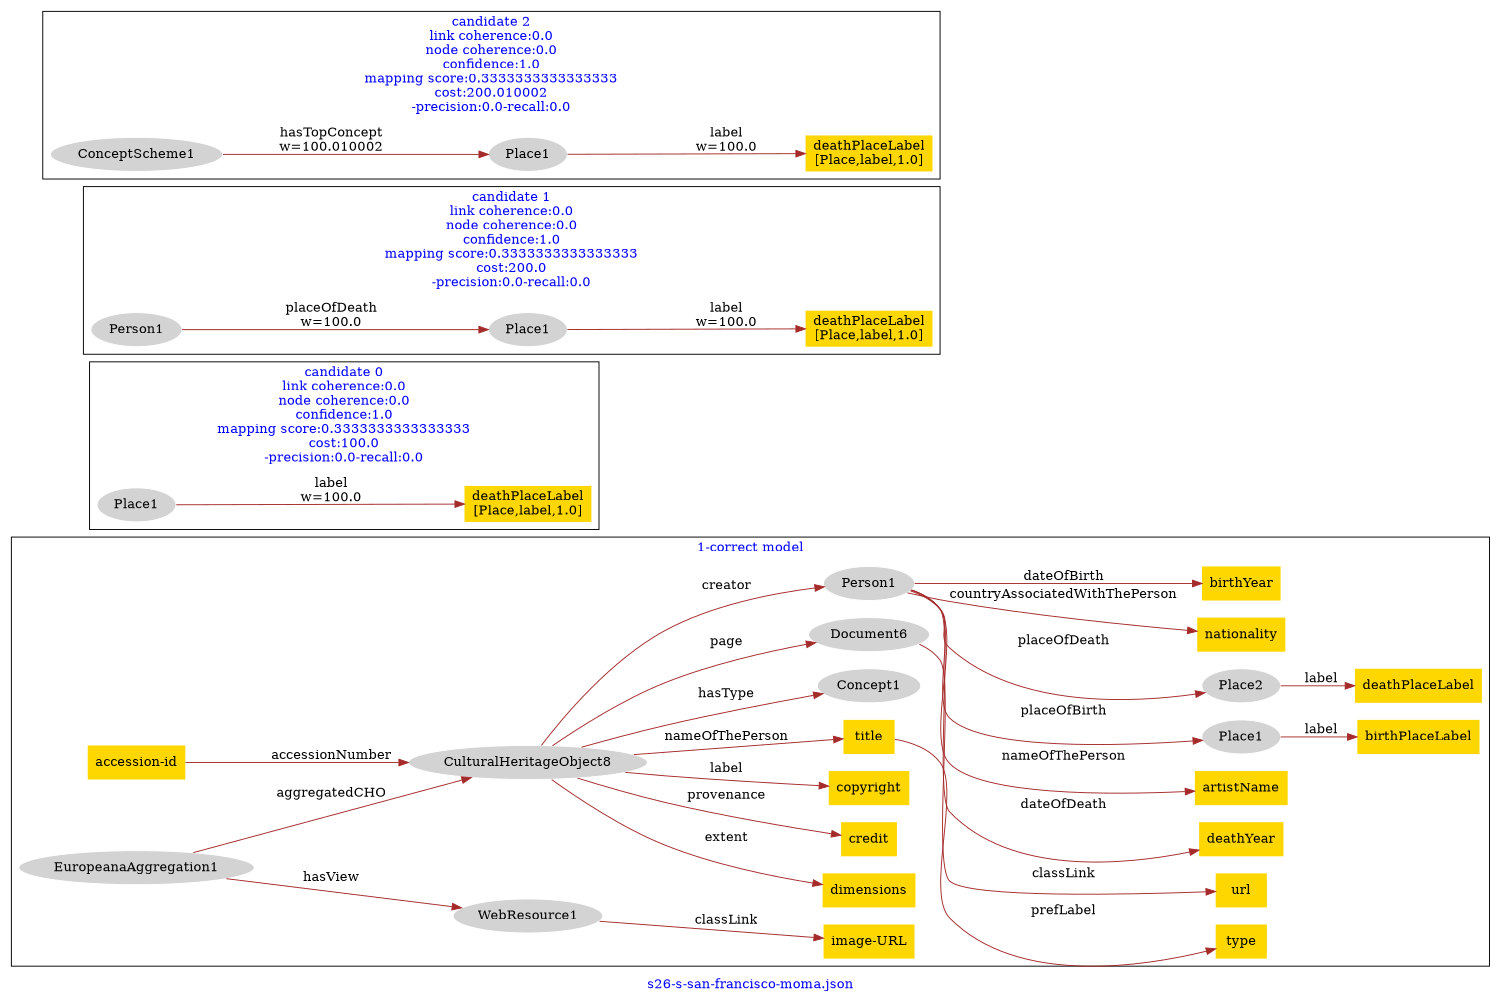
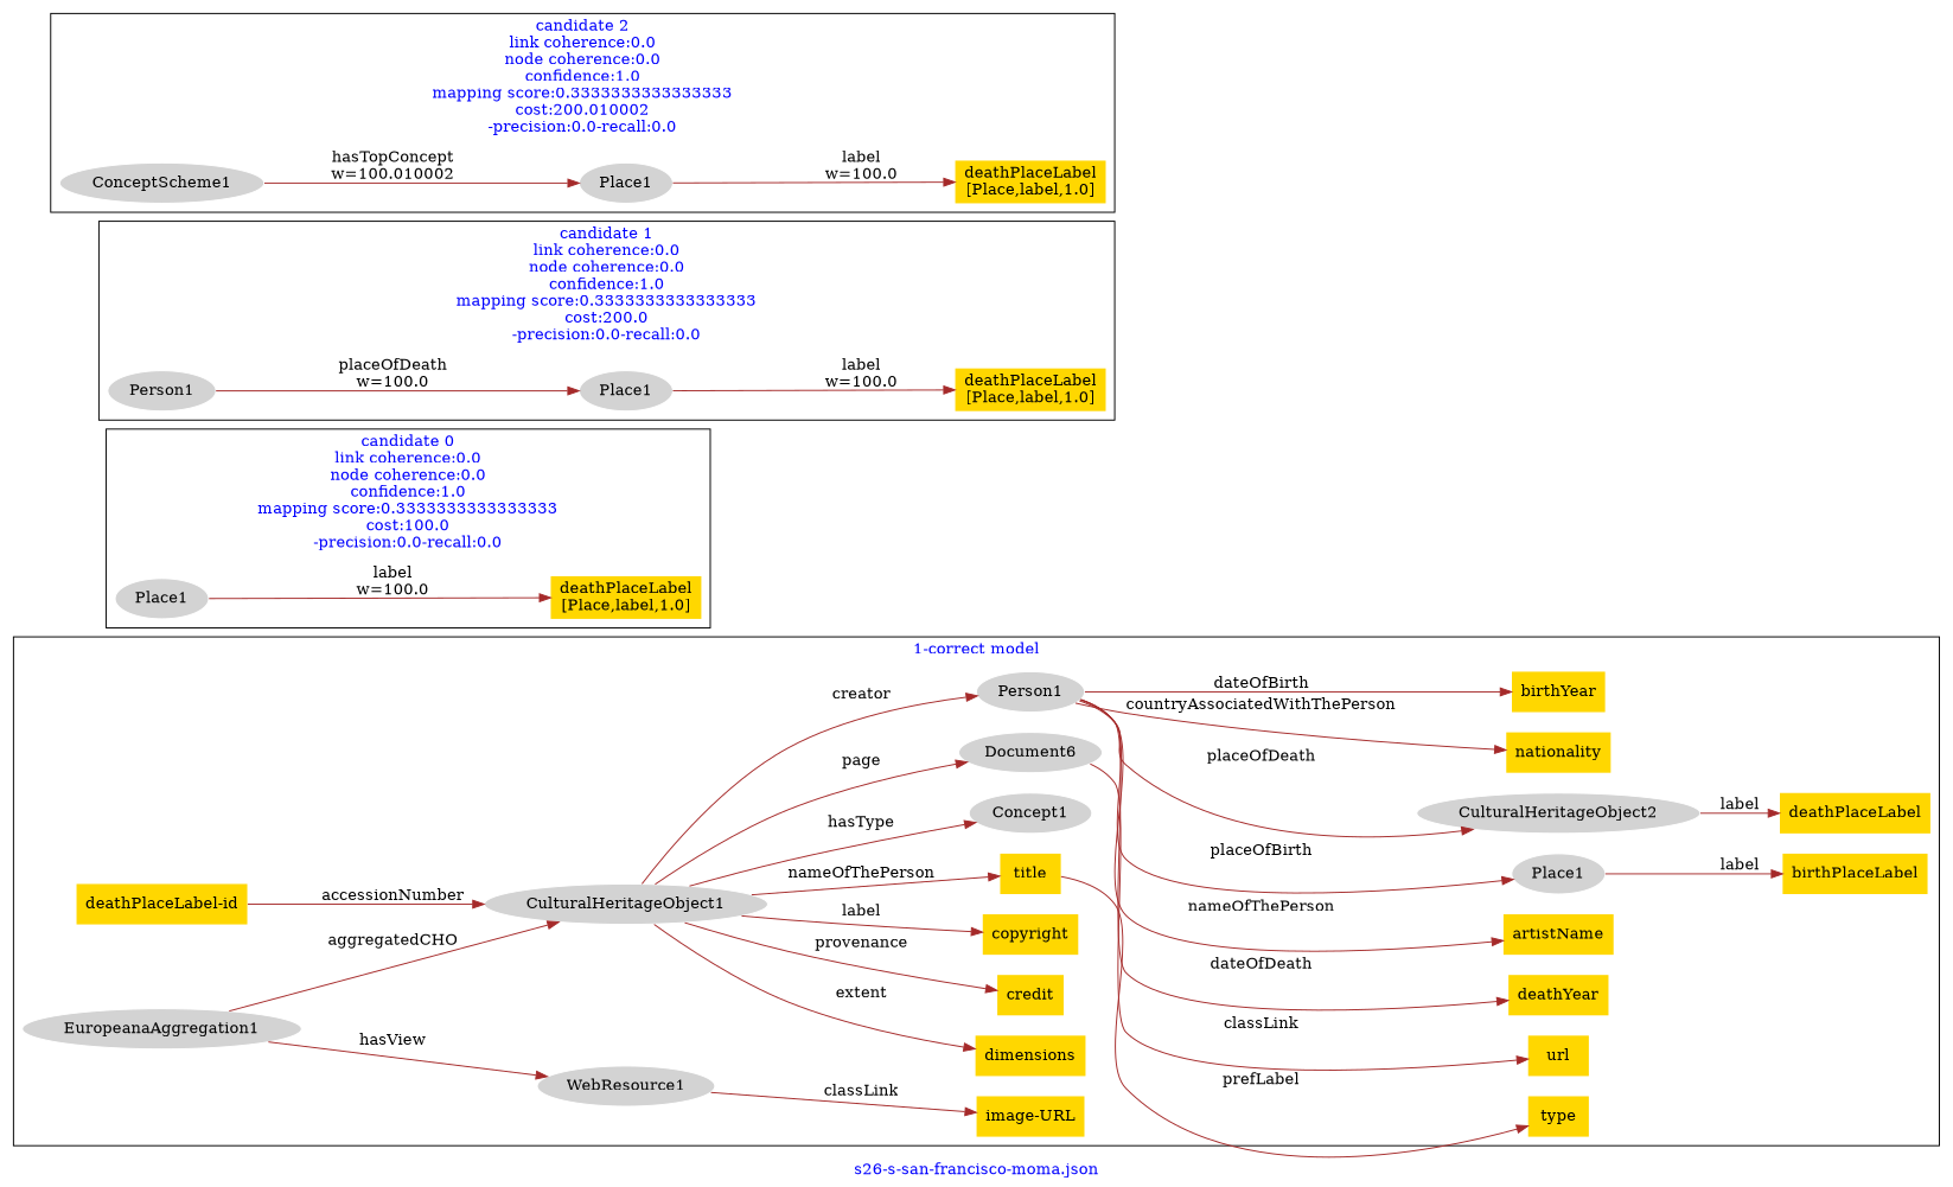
  digraph {
    fontcolor=blue
    label="s26-s-san-francisco-moma.json"
    rankdir=LR
    remincross=true
    node [fillcolor=gold style=filled shape=plaintext]
    edge [color=brown fontcolor=black]
-   n1 [color=white fillcolor=lightgray label=CulturalHeritageObject8 shape=""]
+   n1 [color=white fillcolor=lightgray label=CulturalHeritageObject1 shape=""]
    n2 [color=white fillcolor=lightgray label=Person1 shape=""]
    n3 [label=dimensions]
    n4 [label=credit]
    n5 [label=copyright]
    n6 [label=title]
-   n7 [label="accession-id"]
+   n7 [label="deathPlaceLabel-id"]
    n8 [color=white fillcolor=lightgray label=Concept1 shape=""]
    n9 [color=white fillcolor=lightgray label=Document6 shape=""]
    n10 [label=nationality]
    n11 [label=birthYear]
    n12 [label=deathYear]
    n13 [label=artistName]
    n14 [color=white fillcolor=lightgray label=Place1 shape=""]
-   n15 [color=white fillcolor=lightgray label=Place2 shape=""]
+   n15 [color=white fillcolor=lightgray label=CulturalHeritageObject2 shape=""]
    n16 [label=birthPlaceLabel]
    n17 [label=deathPlaceLabel]
    n18 [color=white fillcolor=lightgray label=EuropeanaAggregation1 shape=""]
    n19 [color=white fillcolor=lightgray label=WebResource1 shape=""]
    n20 [label="image-URL"]
    n21 [label=type]
    n22 [label=url]
    n23 [color=white fillcolor=lightgray label=Place1 shape=""]
    n24 [label="deathPlaceLabel\n[Place,label,1.0]"]
    n25 [color=white fillcolor=lightgray label=Person1 shape=""]
    n26 [color=white fillcolor=lightgray label=Place1 shape=""]
    n27 [label="deathPlaceLabel\n[Place,label,1.0]"]
    n28 [color=white fillcolor=lightgray label=ConceptScheme1 shape=""]
    n29 [color=white fillcolor=lightgray label=Place1 shape=""]
    n30 [label="deathPlaceLabel\n[Place,label,1.0]"]
    subgraph cluster_1 {
      label="1-correct model"
      n1
      n2
      n3
      n4
      n5
      n6
      n7
      n8
      n9
      n10
      n11
      n12
      n13
      n14
      n15
      n16
      n17
      n18
      n19
      n20
      n21
      n22
    }
    subgraph cluster_2 {
      label="candidate 0\nlink coherence:0.0\nnode coherence:0.0\nconfidence:1.0\nmapping score:0.3333333333333333\ncost:100.0\n-precision:0.0-recall:0.0"
      n23
      n24
    }
    subgraph cluster_3 {
      label="candidate 1\nlink coherence:0.0\nnode coherence:0.0\nconfidence:1.0\nmapping score:0.3333333333333333\ncost:200.0\n-precision:0.0-recall:0.0"
      n25
      n26
      n27
    }
    subgraph cluster_4 {
      label="candidate 2\nlink coherence:0.0\nnode coherence:0.0\nconfidence:1.0\nmapping score:0.3333333333333333\ncost:200.010002\n-precision:0.0-recall:0.0"
      n28
      n29
      n30
    }
    n1 -> n2 [label=creator]
    n1 -> n3 [label=extent]
    n1 -> n4 [label=provenance]
    n1 -> n5 [label=label]
    n1 -> n6 [label=nameOfThePerson]
    n1 -> n8 [label=hasType]
    n1 -> n9 [label=page]
    n2 -> n10 [label=countryAssociatedWithThePerson]
    n2 -> n11 [label=dateOfBirth]
    n2 -> n12 [label=dateOfDeath]
    n2 -> n13 [label=nameOfThePerson]
    n2 -> n14 [label=placeOfBirth]
    n2 -> n15 [label=placeOfDeath]
    n6 -> n21 [label=prefLabel]
    n7 -> n1 [label=accessionNumber]
    n9 -> n22 [label=classLink]
    n14 -> n16 [label=label]
    n15 -> n17 [label=label]
    n18 -> n1 [label=aggregatedCHO]
    n18 -> n19 [label=hasView]
    n19 -> n20 [label=classLink]
    n23 -> n24 [label="label\nw=100.0"]
    n25 -> n26 [label="placeOfDeath\nw=100.0"]
    n26 -> n27 [label="label\nw=100.0"]
    n28 -> n29 [label="hasTopConcept\nw=100.010002"]
    n29 -> n30 [label="label\nw=100.0"]
  }
